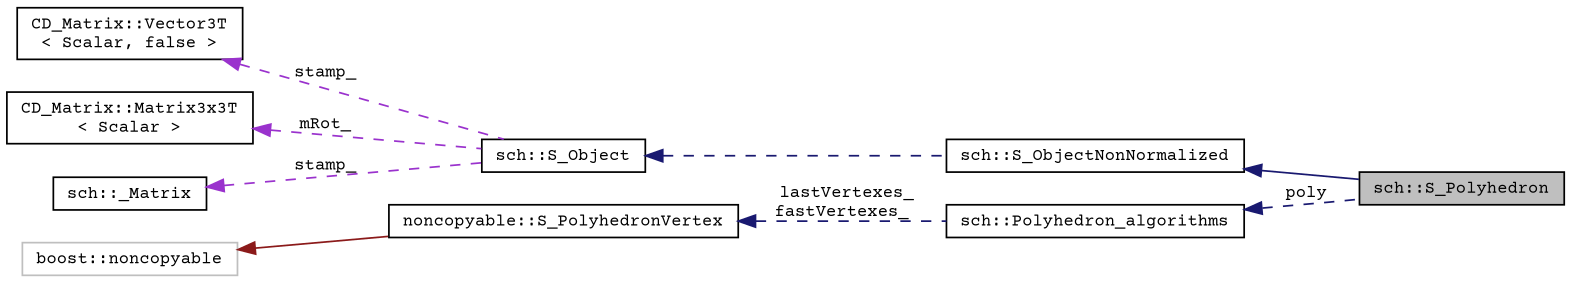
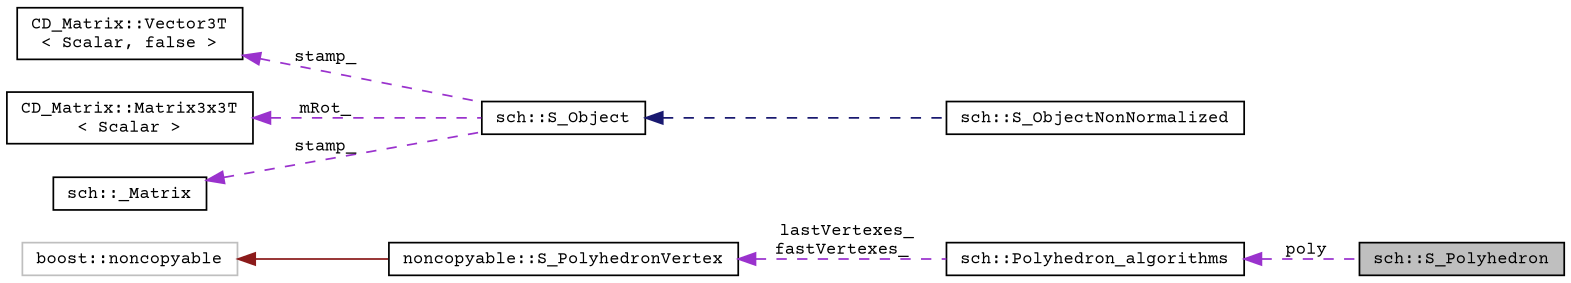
  digraph {
    fontname="Courier Prime"
    rankdir=LR
    node [color=black fillcolor=white fontname="Courier Prime" fontsize=10 shape=record style=filled]
    edge [color=darkorchid3 dir=back fontname="Courier Prime" fontsize=10 labelfontname=Helvetica labelfontsize=10 style=dashed]
    n1 [fillcolor=grey75 fontcolor=black height=0.2 label="sch::S_Polyhedron" width=0.4]
    n2 [height=0.2 label="sch::S_ObjectNonNormalized" width=0.4]
    n3 [height=0.2 label="sch::S_Object" width=0.4]
    n4 [height=0.2 label="CD_Matrix::Vector3T\l\< Scalar, false \>" width=0.4]
    n5 [height=0.2 label="CD_Matrix::Matrix3x3T\l\< Scalar \>" width=0.4]
    n6 [height=0.2 label="sch::_Matrix" width=0.4]
    n7 [height=0.2 label="sch::Polyhedron_algorithms" width=0.4]
    n8 [height=0.2 label="noncopyable::S_PolyhedronVertex" width=0.4]
    n9 [color=grey75 height=0.2 label="boost::noncopyable" width=0.4]
-   n2 -> n1 [color=midnightblue style=solid]
    n3 -> n2 [color=midnightblue]
    n4 -> n3 [label=" stamp_"]
    n5 -> n3 [label=" mRot_"]
    n6 -> n3 [label=" stamp_"]
-   n7 -> n1 [color=midnightblue label=" poly"]
-   n8 -> n7 [color=midnightblue label=" lastVertexes_\nfastVertexes_"]
+   n7 -> n1 [label=" poly"]
+   n8 -> n7 [label=" lastVertexes_\nfastVertexes_"]
    n9 -> n8 [color=firebrick4 style=solid]
  }
